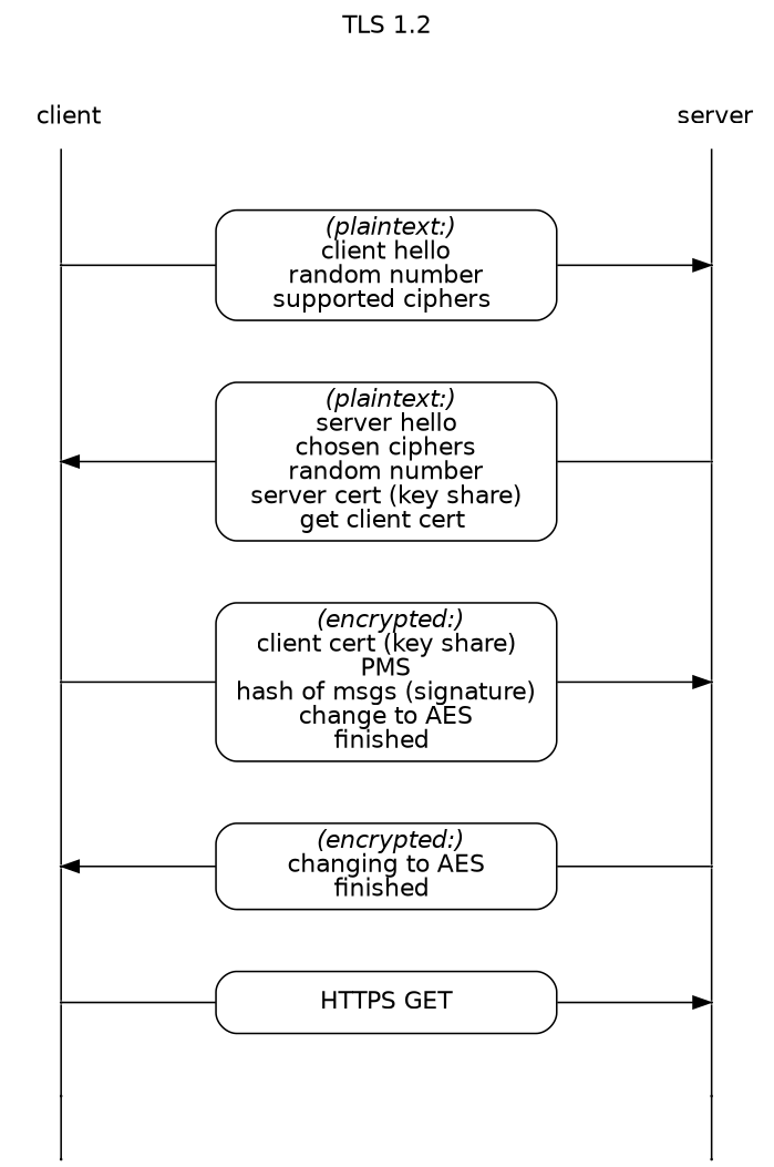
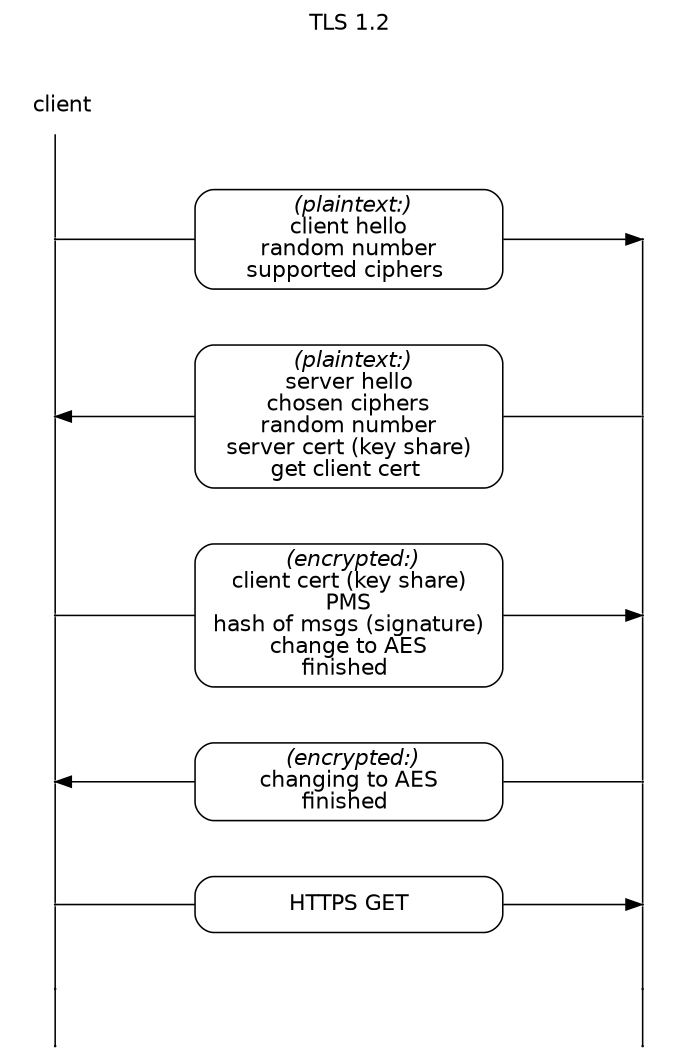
  digraph {
    fontname=Helvetica
    label="TLS 1.2"
    labelloc=t
    rankdir=TB
    node [fontname=Helvetica shape=point style=rounded]
    edge [arrowhead=none fontname=Helvetica labelOverlay=true minlen=1]
    c1 [width=0.01]
    n2 [label=< <i>(plaintext:)</i><br/>client hello<br/>random number<br/>supported ciphers > shape=box width=2.75]
    s1 [width=0.01]
    c2 [width=0.01]
    n5 [label=< <i>(plaintext:)</i><br/>server hello<br/>chosen ciphers<br/>random number<br/>server cert (key share)<br/>get client cert > shape=box width=2.75]
    s2 [width=0.01]
    c3 [width=0.01]
    n8 [label=< <i>(encrypted:)</i><br/>client cert (key share)<br/>PMS<br/>hash of msgs (signature)<br/>change to AES<br/>finished > shape=box width=2.75]
    s3 [width=0.01]
    c4 [width=0.01]
    n11 [label=< <i>(encrypted:)</i><br/>changing to AES<br/>finished > shape=box width=2.75]
    s4 [width=0.01]
    c5 [width=0.01]
    n14 [label=< HTTPS GET > shape=box width=2.75]
    s5 [width=0.01]
    c6 [width=0.01]
    s6 [width=0.01]
    c7 [width=0.01]
    s7 [width=0.01]
-   n20 [fill=white label="\ server" shape=none width=0.01]
    n21 [fill=white label="\ \ client" shape=none width=0.01]
    subgraph sub_1 {
      rank=same
      c1
      n2
      s1
    }
    subgraph sub_2 {
      rank=same
      c2
      n5
      s2
    }
    subgraph sub_3 {
      rank=same
      c3
      n8
      s3
    }
    subgraph sub_4 {
      rank=same
      c4
      n11
      s4
    }
    subgraph sub_5 {
      rank=same
      c5
      n14
      s5
    }
    subgraph sub_6 {
      rank=same
      c6
      s6
    }
    subgraph sub_7 {
      rank=same
      c7
      s7
    }
    subgraph sub_8 {
      rank=TB
      s1
      s2
      s3
      s4
      s5
      s6
      s7
-     n20
    }
    subgraph sub_9 {
      rank=TB
      n2
      n5
      n8
      n11
      n14
    }
    subgraph sub_10 {
      rank=TB
      c1
      c2
      c3
      c4
      c5
      c6
      c7
      n21
    }
    c1 -> n2 [minlen=5]
    c1 -> c2
    n2 -> s1 [minlen=5 arrowhead=""]
    n2 -> n5 [style=invis]
    s1 -> s2
    c2 -> n5 [arrowtail=normal dir=both minlen=5]
    c2 -> c3
    n5 -> s2 [minlen=5]
    n5 -> n8 [style=invis]
    s2 -> s3
    c3 -> n8 [minlen=5]
    c3 -> c4
    n8 -> s3 [minlen=5 arrowhead=""]
    n8 -> n11 [style=invis]
    s3 -> s4
    c4 -> n11 [arrowtail=normal dir=both minlen=5]
    c4 -> c5
    n11 -> s4 [minlen=5]
    n11 -> n14 [style=invis]
    s4 -> s5
    c5 -> n14 [minlen=5]
    c5 -> c6
    n14 -> s5 [minlen=5 arrowhead=""]
    s5 -> s6
    c6 -> c7
    s6 -> s7
-   n20 -> s1
    n21 -> c1
  }
